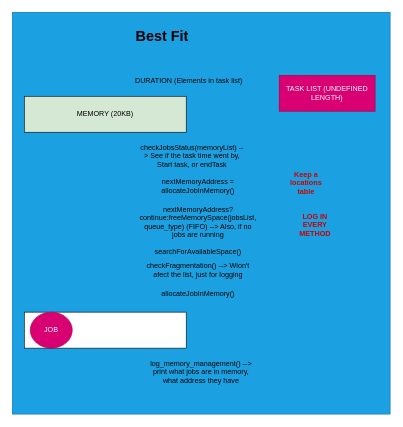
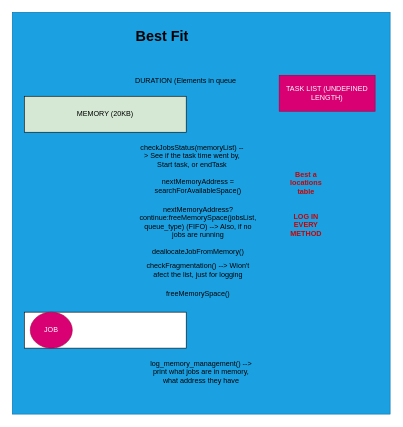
  <mxCell id="0" />
  <mxCell id="1" parent="0" />
  <mxCell id="2" value="" style="rounded=0;whiteSpace=wrap;html=1;fillColor=#1ba1e2;fontColor=#ffffff;strokeColor=#006EAF;" parent="1" vertex="1"><mxGeometry x="20" y="20" width="630" height="670" as="geometry" /></mxCell>
  <mxCell id="3" value="&lt;h1&gt;Best Fit&lt;/h1&gt;" style="text;html=1;strokeColor=none;fillColor=none;spacing=5;spacingTop=-20;whiteSpace=wrap;overflow=hidden;rounded=0;align=center;verticalAlign=middle;" parent="1" vertex="1"><mxGeometry x="175" y="40" width="190" height="60" as="geometry" /></mxCell>
  <mxCell id="4" value="MEMORY (20KB)" style="rounded=0;whiteSpace=wrap;html=1;fillColor=#d5e8d4;" parent="1" vertex="1"><mxGeometry x="40" y="160" width="270" height="60" as="geometry" /></mxCell>
  <mxCell id="5" value="TASK LIST (UNDEFINED LENGTH)" style="rounded=0;whiteSpace=wrap;html=1;fillColor=#d80073;fontColor=#ffffff;strokeColor=#A50040;" parent="1" vertex="1"><mxGeometry x="465" y="125" width="160" height="60" as="geometry" /></mxCell>
- <mxCell id="6" value="&lt;h1 style=&quot;&quot;&gt;&lt;span style=&quot;font-size: 12px; font-weight: 400;&quot;&gt;DURATION (Elements in task list)&lt;/span&gt;&lt;/h1&gt;" style="text;html=1;strokeColor=none;fillColor=none;spacing=5;spacingTop=-20;whiteSpace=wrap;overflow=hidden;rounded=0;" parent="1" vertex="1"><mxGeometry x="220" y="110" width="190" height="45" as="geometry" /></mxCell>
- <mxCell id="7" value="nextMemoryAddress = allocateJobInMemory()" style="text;html=1;strokeColor=none;fillColor=none;align=center;verticalAlign=middle;whiteSpace=wrap;rounded=0;" parent="1" vertex="1"><mxGeometry x="240" y="280" width="180" height="60" as="geometry" /></mxCell>
+ <mxCell id="6" value="&lt;h1 style=&quot;&quot;&gt;&lt;span style=&quot;font-size: 12px; font-weight: 400;&quot;&gt;DURATION (Elements in queue list)&lt;/span&gt;&lt;/h1&gt;" style="text;html=1;strokeColor=none;fillColor=none;spacing=5;spacingTop=-20;whiteSpace=wrap;overflow=hidden;rounded=0;" parent="1" vertex="1"><mxGeometry x="220" y="110" width="190" height="45" as="geometry" /></mxCell>
+ <mxCell id="7" value="nextMemoryAddress = searchForAvailableSpace()" style="text;html=1;strokeColor=none;fillColor=none;align=center;verticalAlign=middle;whiteSpace=wrap;rounded=0;" parent="1" vertex="1"><mxGeometry x="240" y="280" width="180" height="60" as="geometry" /></mxCell>
  <mxCell id="8" value="" style="rounded=0;whiteSpace=wrap;html=1;" parent="1" vertex="1"><mxGeometry x="40" y="520" width="270" height="60" as="geometry" /></mxCell>
  <mxCell id="9" value="nextMemoryAddress?continue:freeMemorySpace(jobsList, queue_type) (FIFO) --&amp;gt; Also, if no jobs are running" style="text;html=1;strokeColor=none;fillColor=none;align=center;verticalAlign=middle;whiteSpace=wrap;rounded=0;" parent="1" vertex="1"><mxGeometry x="240" y="340" width="180" height="60" as="geometry" /></mxCell>
  <mxCell id="10" value="checkJobsStatus(memoryList) --&amp;gt; See if the task time went by,&lt;br&gt;Start task, or endTask" style="text;html=1;strokeColor=none;fillColor=none;align=center;verticalAlign=middle;whiteSpace=wrap;rounded=0;" parent="1" vertex="1"><mxGeometry x="230" y="230" width="180" height="60" as="geometry" /></mxCell>
- <mxCell id="11" value="searchForAvailableSpace()" style="text;html=1;strokeColor=none;fillColor=none;align=center;verticalAlign=middle;whiteSpace=wrap;rounded=0;" parent="1" vertex="1"><mxGeometry x="240" y="390" width="180" height="60" as="geometry" /></mxCell>
+ <mxCell id="11" value="deallocateJobFromMemory()" style="text;html=1;strokeColor=none;fillColor=none;align=center;verticalAlign=middle;whiteSpace=wrap;rounded=0;" parent="1" vertex="1"><mxGeometry x="240" y="390" width="180" height="60" as="geometry" /></mxCell>
  <mxCell id="12" value="checkFragmentation() --&amp;gt; Wion't afect the list, just for logging" style="text;html=1;strokeColor=none;fillColor=none;align=center;verticalAlign=middle;whiteSpace=wrap;rounded=0;" parent="1" vertex="1"><mxGeometry x="240" y="420" width="180" height="60" as="geometry" /></mxCell>
- <mxCell id="13" value="allocateJobInMemory()" style="text;html=1;strokeColor=none;fillColor=none;align=center;verticalAlign=middle;whiteSpace=wrap;rounded=0;" parent="1" vertex="1"><mxGeometry x="240" y="460" width="180" height="60" as="geometry" /></mxCell>
+ <mxCell id="13" value="freeMemorySpace()" style="text;html=1;strokeColor=none;fillColor=none;align=center;verticalAlign=middle;whiteSpace=wrap;rounded=0;" parent="1" vertex="1"><mxGeometry x="240" y="460" width="180" height="60" as="geometry" /></mxCell>
  <mxCell id="14" value="JOB" style="ellipse;whiteSpace=wrap;html=1;fillColor=#d80073;fontColor=#ffffff;strokeColor=#A50040;" parent="1" vertex="1"><mxGeometry x="50" y="520" width="70" height="60" as="geometry" /></mxCell>
  <mxCell id="15" value="log_memory_management() --&amp;gt; print what jobs are in memory, what address they have" style="text;html=1;strokeColor=none;fillColor=none;align=center;verticalAlign=middle;whiteSpace=wrap;rounded=0;" parent="1" vertex="1"><mxGeometry x="245" y="590" width="180" height="60" as="geometry" /></mxCell>
- <mxCell id="16" value="LOG IN EVERY METHOD" style="text;html=1;strokeColor=none;fillColor=none;align=center;verticalAlign=middle;whiteSpace=wrap;rounded=0;fontColor=#CC0000;fontStyle=1" parent="1" vertex="1"><mxGeometry x="495" y="360" width="60" height="30" as="geometry" /></mxCell>
- <mxCell id="17" value="Keep a locations table" style="text;html=1;strokeColor=none;fillColor=none;align=center;verticalAlign=middle;whiteSpace=wrap;rounded=0;fontColor=#CC0000;fontStyle=1" parent="1" vertex="1"><mxGeometry x="480" y="290" width="60" height="30" as="geometry" /></mxCell>
+ <mxCell id="16" value="LOG IN EVERY METHOD" style="text;html=1;strokeColor=none;fillColor=none;align=center;verticalAlign=middle;whiteSpace=wrap;rounded=0;fontColor=#CC0000;fontStyle=1" parent="1" vertex="1"><mxGeometry x="480" y="360" width="60" height="30" as="geometry" /></mxCell>
+ <mxCell id="17" value="Best a locations table" style="text;html=1;strokeColor=none;fillColor=none;align=center;verticalAlign=middle;whiteSpace=wrap;rounded=0;fontColor=#CC0000;fontStyle=1" parent="1" vertex="1"><mxGeometry x="480" y="290" width="60" height="30" as="geometry" /></mxCell>
